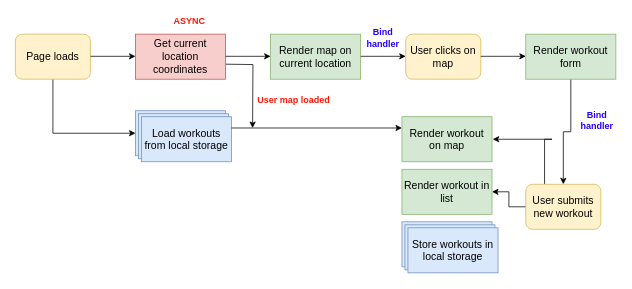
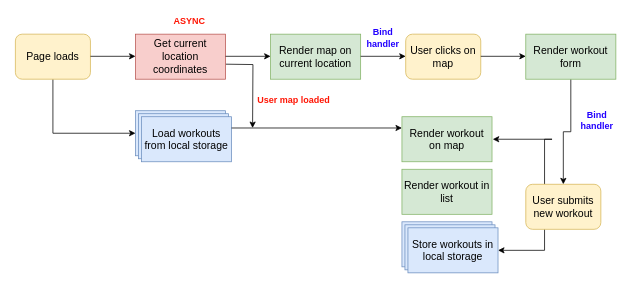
  <mxCell id="0" />
  <mxCell id="1" parent="0" />
  <mxCell id="2" style="edgeStyle=orthogonalEdgeStyle;rounded=0;sketch=0;jumpStyle=none;jumpSize=3;orthogonalLoop=1;jettySize=auto;html=1;exitX=0.5;exitY=1;exitDx=0;exitDy=0;shadow=0;endSize=6;strokeColor=#000000;fontColor=#000000;entryX=0;entryY=0.5;entryDx=0;entryDy=0;" edge="1" parent="1" source="3" target="28"><mxGeometry relative="1" as="geometry"><mxPoint x="70" y="195" as="targetPoint" /></mxGeometry></mxCell>
  <mxCell id="3" value="&lt;font style=&quot;font-size: 14px&quot;&gt;Page loads&lt;/font&gt;" style="rounded=1;whiteSpace=wrap;html=1;fillColor=#fff2cc;strokeColor=#d6b656;" vertex="1" parent="1"><mxGeometry x="20" y="45" width="100" height="60" as="geometry" /></mxCell>
  <mxCell id="4" value="" style="endArrow=classic;html=1;" edge="1" parent="1"><mxGeometry width="50" height="50" relative="1" as="geometry"><mxPoint x="120" y="74.5" as="sourcePoint" /><mxPoint x="180" y="74.5" as="targetPoint" /></mxGeometry></mxCell>
  <mxCell id="5" style="edgeStyle=orthogonalEdgeStyle;rounded=0;sketch=0;jumpStyle=none;jumpSize=3;orthogonalLoop=1;jettySize=auto;html=1;exitX=1;exitY=0.75;exitDx=0;exitDy=0;shadow=0;endSize=6;strokeColor=#000000;fontColor=#000000;" edge="1" parent="1"><mxGeometry relative="1" as="geometry"><mxPoint x="336" y="170" as="targetPoint" /><mxPoint x="300" y="85" as="sourcePoint" /></mxGeometry></mxCell>
  <mxCell id="6" value="&lt;font style=&quot;font-size: 14px&quot;&gt;Get current location coordinates&lt;/font&gt;" style="rounded=0;whiteSpace=wrap;html=1;fillColor=#f8cecc;strokeColor=#b85450;" vertex="1" parent="1"><mxGeometry x="180" y="45" width="120" height="60" as="geometry" /></mxCell>
  <mxCell id="7" value="&lt;font style=&quot;font-size: 14px&quot;&gt;Render map on current location&lt;/font&gt;" style="rounded=0;whiteSpace=wrap;html=1;fillColor=#d5e8d4;strokeColor=#82b366;" vertex="1" parent="1"><mxGeometry x="360" y="45" width="120" height="60" as="geometry" /></mxCell>
  <mxCell id="8" value="&lt;font style=&quot;font-size: 14px&quot;&gt;User clicks on map&lt;/font&gt;" style="rounded=1;whiteSpace=wrap;html=1;fillColor=#fff2cc;strokeColor=#d6b656;" vertex="1" parent="1"><mxGeometry x="540" y="45" width="100" height="60" as="geometry" /></mxCell>
  <mxCell id="9" value="" style="edgeStyle=orthogonalEdgeStyle;rounded=0;orthogonalLoop=1;jettySize=auto;html=1;" edge="1" parent="1"><mxGeometry relative="1" as="geometry"><mxPoint x="480" y="74.5" as="sourcePoint" /><mxPoint x="540" y="74.5" as="targetPoint" /></mxGeometry></mxCell>
  <mxCell id="10" value="" style="endArrow=classic;html=1;" edge="1" parent="1"><mxGeometry width="50" height="50" relative="1" as="geometry"><mxPoint x="640" y="74.5" as="sourcePoint" /><mxPoint x="700" y="74.5" as="targetPoint" /></mxGeometry></mxCell>
  <mxCell id="11" value="" style="edgeStyle=orthogonalEdgeStyle;rounded=0;sketch=0;jumpStyle=none;jumpSize=3;orthogonalLoop=1;jettySize=auto;html=1;shadow=0;endSize=6;strokeColor=#000000;fontColor=#2200FF;" edge="1" parent="1" source="12" target="19"><mxGeometry relative="1" as="geometry" /></mxCell>
  <mxCell id="12" value="&lt;font style=&quot;font-size: 14px&quot;&gt;Render workout form&lt;/font&gt;" style="rounded=0;whiteSpace=wrap;html=1;fillColor=#d5e8d4;strokeColor=#82b366;" vertex="1" parent="1"><mxGeometry x="700" y="45" width="120" height="60" as="geometry" /></mxCell>
  <mxCell id="13" value="Bind handler" style="text;html=1;align=center;verticalAlign=middle;whiteSpace=wrap;rounded=0;fontColor=#2200FF;fontStyle=1" vertex="1" parent="1"><mxGeometry x="485" y="35" width="50" height="30" as="geometry" /></mxCell>
  <mxCell id="14" value="ASYNC" style="text;html=1;align=center;verticalAlign=middle;whiteSpace=wrap;rounded=0;fontColor=#FF1605;fontStyle=1" vertex="1" parent="1"><mxGeometry x="228" y="20" width="48" height="16" as="geometry" /></mxCell>
  <mxCell id="15" value="" style="edgeStyle=orthogonalEdgeStyle;rounded=0;orthogonalLoop=1;jettySize=auto;html=1;" edge="1" parent="1"><mxGeometry relative="1" as="geometry"><mxPoint x="300" y="74.5" as="sourcePoint" /><mxPoint x="360" y="74.5" as="targetPoint" /></mxGeometry></mxCell>
- <mxCell id="16" value="" style="edgeStyle=orthogonalEdgeStyle;rounded=0;sketch=0;jumpStyle=none;jumpSize=3;orthogonalLoop=1;jettySize=auto;html=1;shadow=0;endSize=6;strokeColor=#000000;fontColor=#000000;" edge="1" parent="1" source="19" target="22"><mxGeometry relative="1" as="geometry" /></mxCell>
  <mxCell id="17" style="edgeStyle=orthogonalEdgeStyle;rounded=0;sketch=0;jumpStyle=none;jumpSize=3;orthogonalLoop=1;jettySize=auto;html=1;exitX=0.25;exitY=0;exitDx=0;exitDy=0;shadow=0;endSize=6;strokeColor=#000000;fontColor=#000000;" edge="1" parent="1" source="19"><mxGeometry relative="1" as="geometry"><mxPoint x="656" y="185" as="targetPoint" /><Array as="points"><mxPoint x="735" y="185" /><mxPoint x="735" y="185" /></Array></mxGeometry></mxCell>
+ <mxCell id="18" style="edgeStyle=orthogonalEdgeStyle;rounded=0;sketch=0;jumpStyle=none;jumpSize=3;orthogonalLoop=1;jettySize=auto;html=1;exitX=0.25;exitY=1;exitDx=0;exitDy=0;shadow=0;endSize=6;strokeColor=#000000;fontColor=#000000;entryX=1;entryY=0.5;entryDx=0;entryDy=0;" edge="1" parent="1" source="19" target="26"><mxGeometry relative="1" as="geometry"><mxPoint x="735" y="345" as="targetPoint" /></mxGeometry></mxCell>
  <mxCell id="19" value="&lt;font style=&quot;font-size: 14px&quot;&gt;User submits new workout&lt;/font&gt;" style="rounded=1;whiteSpace=wrap;html=1;fillColor=#fff2cc;strokeColor=#d6b656;" vertex="1" parent="1"><mxGeometry x="700" y="245" width="100" height="60" as="geometry" /></mxCell>
  <mxCell id="20" value="Bind handler" style="text;html=1;align=center;verticalAlign=middle;whiteSpace=wrap;rounded=0;fontColor=#2200FF;fontStyle=1" vertex="1" parent="1"><mxGeometry x="770" y="145" width="50" height="30" as="geometry" /></mxCell>
  <mxCell id="21" value="&lt;font style=&quot;font-size: 14px&quot;&gt;Render workout on map&lt;/font&gt;" style="rounded=0;whiteSpace=wrap;html=1;fillColor=#d5e8d4;strokeColor=#82b366;fontColor=#000000;" vertex="1" parent="1"><mxGeometry x="535" y="155" width="120" height="60" as="geometry" /></mxCell>
  <mxCell id="22" value="&lt;font style=&quot;font-size: 14px&quot;&gt;Render workout in list&lt;/font&gt;" style="rounded=0;whiteSpace=wrap;html=1;fillColor=#d5e8d4;strokeColor=#82b366;fontColor=#000000;" vertex="1" parent="1"><mxGeometry x="535" y="225" width="120" height="60" as="geometry" /></mxCell>
  <mxCell id="23" value="" style="group" vertex="1" connectable="0" parent="1"><mxGeometry x="535" y="295" width="128" height="68" as="geometry" /></mxCell>
  <mxCell id="24" value="&lt;font style=&quot;font-size: 14px&quot;&gt;Render map on current location&lt;/font&gt;" style="rounded=0;whiteSpace=wrap;html=1;fillColor=#dae8fc;strokeColor=#6c8ebf;" vertex="1" parent="23"><mxGeometry width="120" height="60" as="geometry" /></mxCell>
  <mxCell id="25" value="&lt;font style=&quot;font-size: 14px&quot;&gt;Render map on current location&lt;/font&gt;" style="rounded=0;whiteSpace=wrap;html=1;fillColor=#dae8fc;strokeColor=#6c8ebf;" vertex="1" parent="23"><mxGeometry x="4" y="4" width="120" height="60" as="geometry" /></mxCell>
  <mxCell id="26" value="&lt;span style=&quot;font-size: 14px&quot;&gt;Store workouts in local storage&lt;/span&gt;" style="rounded=0;whiteSpace=wrap;html=1;fillColor=#dae8fc;strokeColor=#6c8ebf;" vertex="1" parent="23"><mxGeometry x="8" y="8" width="120" height="60" as="geometry" /></mxCell>
  <mxCell id="27" value="" style="group" vertex="1" connectable="0" parent="1"><mxGeometry x="180" y="147" width="128" height="68" as="geometry" /></mxCell>
  <mxCell id="28" value="&lt;font style=&quot;font-size: 14px&quot;&gt;Render map on current location&lt;/font&gt;" style="rounded=0;whiteSpace=wrap;html=1;fillColor=#dae8fc;strokeColor=#6c8ebf;" vertex="1" parent="27"><mxGeometry width="120" height="60" as="geometry" /></mxCell>
  <mxCell id="29" value="&lt;font style=&quot;font-size: 14px&quot;&gt;Render map on current location&lt;/font&gt;" style="rounded=0;whiteSpace=wrap;html=1;fillColor=#dae8fc;strokeColor=#6c8ebf;" vertex="1" parent="27"><mxGeometry x="4" y="4" width="120" height="60" as="geometry" /></mxCell>
  <mxCell id="30" value="&lt;span style=&quot;font-size: 14px&quot;&gt;Load workouts from local storage&lt;/span&gt;" style="rounded=0;whiteSpace=wrap;html=1;fillColor=#dae8fc;strokeColor=#6c8ebf;" vertex="1" parent="27"><mxGeometry x="8" y="8" width="120" height="60" as="geometry" /></mxCell>
  <mxCell id="31" style="edgeStyle=orthogonalEdgeStyle;rounded=0;sketch=0;jumpStyle=none;jumpSize=3;orthogonalLoop=1;jettySize=auto;html=1;exitX=1;exitY=0.25;exitDx=0;exitDy=0;entryX=0;entryY=0.25;entryDx=0;entryDy=0;shadow=0;endSize=6;strokeColor=#000000;fontColor=#000000;" edge="1" parent="1" source="30" target="21"><mxGeometry relative="1" as="geometry" /></mxCell>
  <mxCell id="32" value="User map loaded" style="text;html=1;align=center;verticalAlign=middle;whiteSpace=wrap;rounded=0;fontColor=#FF1605;fontStyle=1" vertex="1" parent="1"><mxGeometry x="336" y="125" width="110" height="16" as="geometry" /></mxCell>
